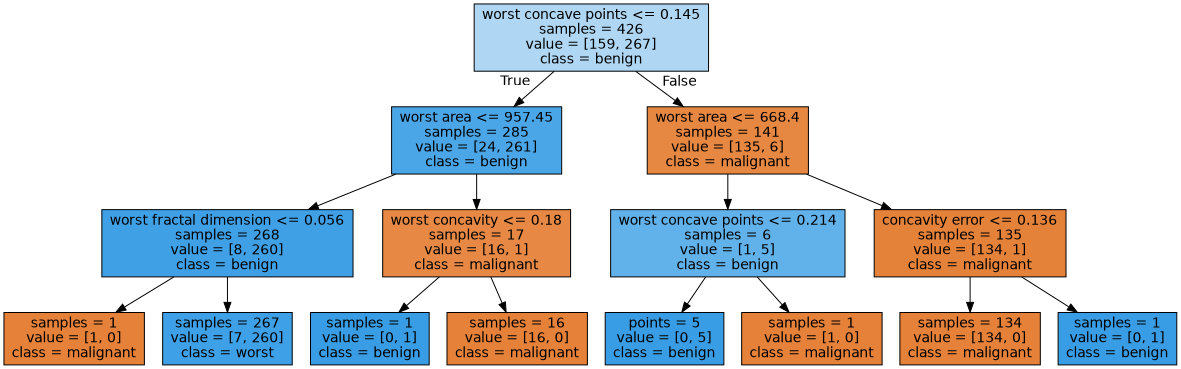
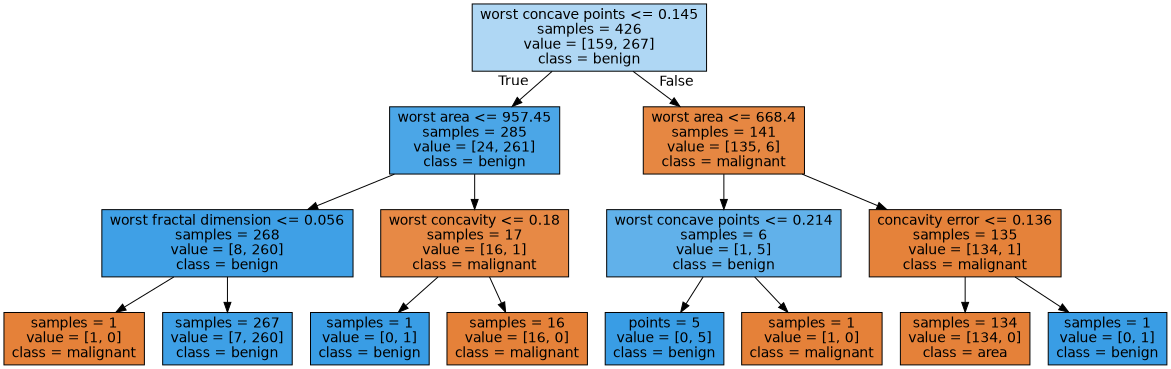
  digraph {
    node [color=black fillcolor="#e58139" fontname=helvetica shape=box style=filled]
    edge [fontname=helvetica]
    n1 [fillcolor="#afd7f4" label="worst concave points <= 0.145\nsamples = 426\nvalue = [159, 267]\nclass = benign"]
    n2 [fillcolor="#4ba6e7" label="worst area <= 957.45\nsamples = 285\nvalue = [24, 261]\nclass = benign"]
    n3 [fillcolor="#e68742" label="worst area <= 668.4\nsamples = 141\nvalue = [135, 6]\nclass = malignant"]
    n4 [fillcolor="#3fa0e6" label="worst fractal dimension <= 0.056\nsamples = 268\nvalue = [8, 260]\nclass = benign"]
    n5 [fillcolor="#e78945" label="worst concavity <= 0.18\nsamples = 17\nvalue = [16, 1]\nclass = malignant"]
    n6 [fillcolor="#61b1ea" label="worst concave points <= 0.214\nsamples = 6\nvalue = [1, 5]\nclass = benign"]
    n7 [fillcolor="#e5823a" label="concavity error <= 0.136\nsamples = 135\nvalue = [134, 1]\nclass = malignant"]
    n8 [label="samples = 1\nvalue = [1, 0]\nclass = malignant"]
-   n9 [fillcolor="#3ea0e6" label="samples = 267\nvalue = [7, 260]\nclass = worst"]
+   n9 [fillcolor="#3ea0e6" label="samples = 267\nvalue = [7, 260]\nclass = benign"]
    n10 [fillcolor="#399de5" label="samples = 1\nvalue = [0, 1]\nclass = benign"]
    n11 [label="samples = 16\nvalue = [16, 0]\nclass = malignant"]
    n12 [fillcolor="#399de5" label="points = 5\nvalue = [0, 5]\nclass = benign"]
    n13 [label="samples = 1\nvalue = [1, 0]\nclass = malignant"]
-   n14 [label="samples = 134\nvalue = [134, 0]\nclass = malignant"]
+   n14 [label="samples = 134\nvalue = [134, 0]\nclass = area"]
    n15 [fillcolor="#399de5" label="samples = 1\nvalue = [0, 1]\nclass = benign"]
    n1 -> n2 [headlabel=True labelangle=45 labeldistance=2.5]
    n1 -> n3 [headlabel=False labelangle=-45 labeldistance=2.5]
    n2 -> n4
    n2 -> n5
    n3 -> n6
    n3 -> n7
    n4 -> n8
    n4 -> n9
    n5 -> n10
    n5 -> n11
    n6 -> n12
    n6 -> n13
    n7 -> n14
    n7 -> n15
  }
